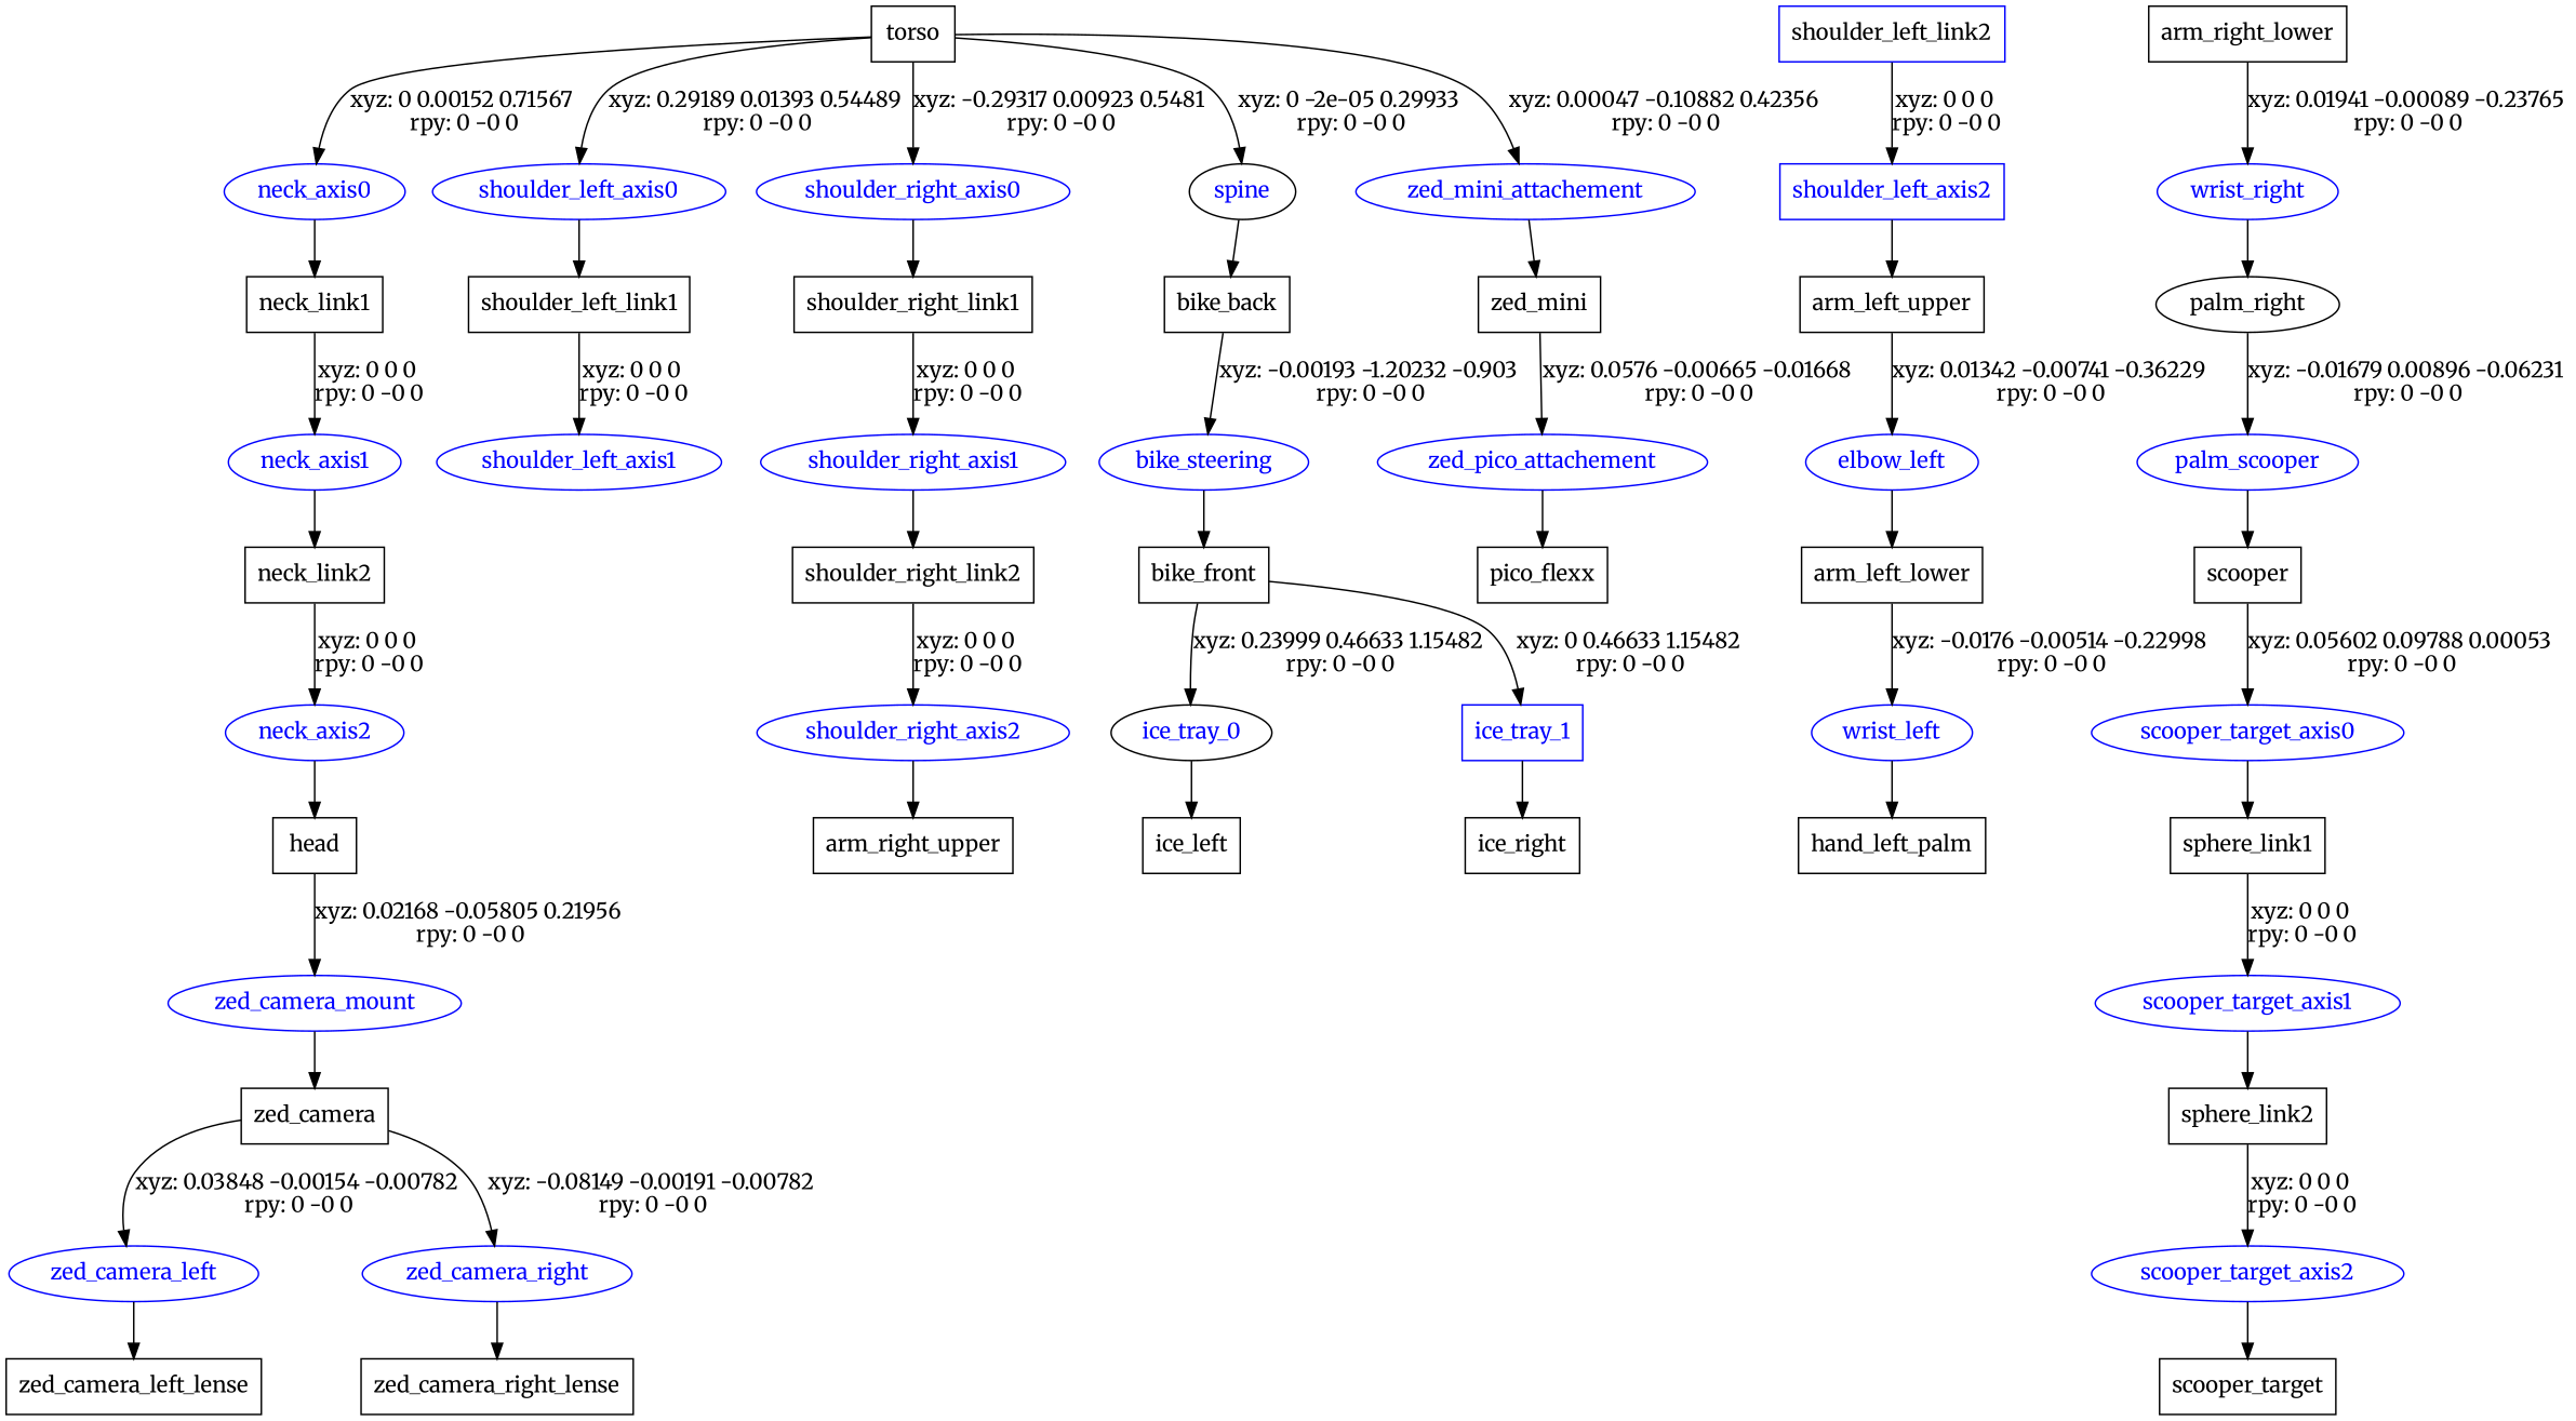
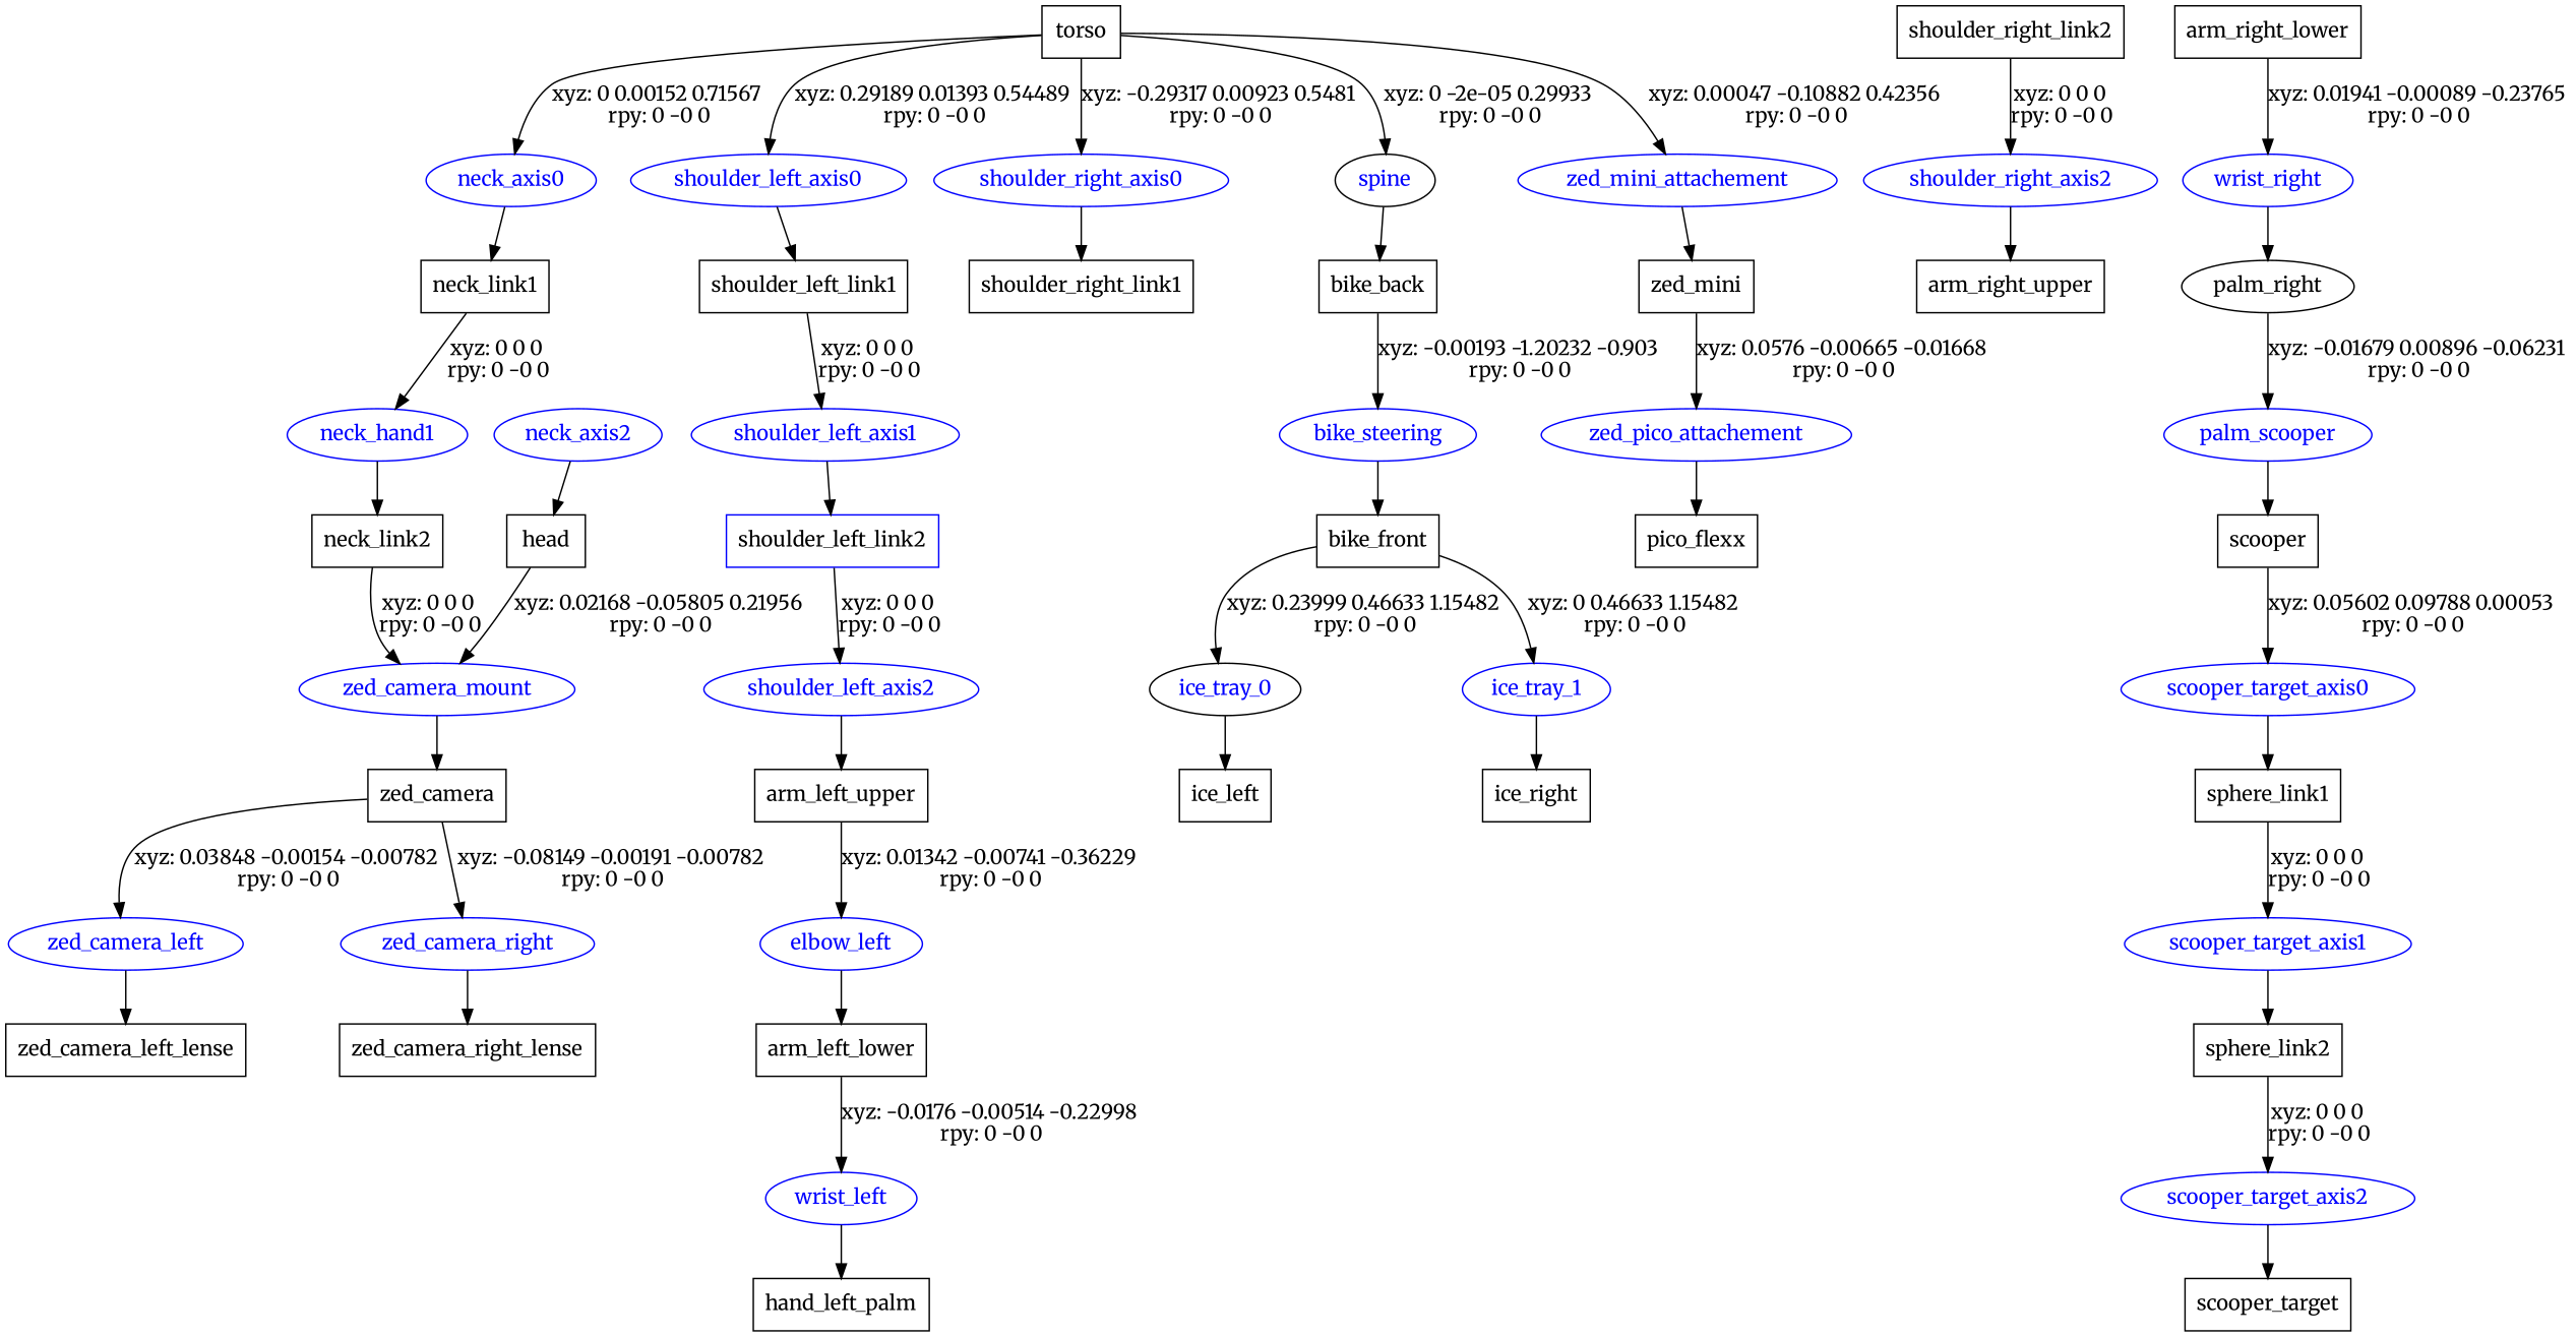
  digraph {
    fontname=Merriweather
    node [fontname=Merriweather shape=box]
    edge [fontname=Merriweather]
    n1 [label=torso]
    neck_axis0 [color=blue fontcolor=blue shape=ellipse]
    shoulder_left_axis0 [color=blue fontcolor=blue shape=ellipse]
    shoulder_right_axis0 [color=blue fontcolor=blue shape=ellipse]
    spine [color=black fontcolor=blue shape=ellipse]
    zed_mini_attachement [color=blue fontcolor=blue shape=ellipse]
    n7 [label=neck_link1]
    n8 [label=shoulder_left_link1]
    n9 [label=shoulder_right_link1]
    n10 [label=bike_back]
    n11 [label=zed_mini]
-   neck_axis1 [color=blue fontcolor=blue shape=ellipse]
+   neck_axis1 [color=blue fontcolor=blue shape=ellipse label=neck_hand1]
    n13 [label=neck_link2]
    neck_axis2 [color=blue fontcolor=blue shape=ellipse]
    n15 [label=head]
    zed_camera_mount [color=blue fontcolor=blue shape=ellipse]
    n17 [label=zed_camera]
    zed_camera_left [color=blue fontcolor=blue shape=ellipse]
    zed_camera_right [color=blue fontcolor=blue shape=ellipse]
    n20 [label=zed_camera_left_lense]
    n21 [label=zed_camera_right_lense]
    shoulder_left_axis1 [color=blue fontcolor=blue shape=ellipse]
    n23 [color=blue label=shoulder_left_link2]
-   shoulder_left_axis2 [color=blue fontcolor=blue]
+   shoulder_left_axis2 [color=blue fontcolor=blue shape=ellipse]
    n25 [label=arm_left_upper]
    elbow_left [color=blue fontcolor=blue shape=ellipse]
    n27 [label=arm_left_lower]
    wrist_left [color=blue fontcolor=blue shape=ellipse]
    n29 [label=hand_left_palm]
-   shoulder_right_axis1 [color=blue fontcolor=blue shape=ellipse]
    n31 [label=shoulder_right_link2]
    shoulder_right_axis2 [color=blue fontcolor=blue shape=ellipse]
    n33 [label=arm_right_upper]
    n34 [label=arm_right_lower]
    wrist_right [color=blue fontcolor=blue shape=ellipse]
    n36 [label=palm_right shape=ellipse]
    palm_scooper [color=blue fontcolor=blue shape=ellipse]
    n38 [label=scooper]
    scooper_target_axis0 [color=blue fontcolor=blue shape=ellipse]
    n40 [label=sphere_link1]
    scooper_target_axis1 [color=blue fontcolor=blue shape=ellipse]
    n42 [label=sphere_link2]
    scooper_target_axis2 [color=blue fontcolor=blue shape=ellipse]
    n44 [label=scooper_target]
    bike_steering [color=blue fontcolor=blue shape=ellipse]
    n46 [label=bike_front]
    ice_tray_0 [color=black fontcolor=blue shape=ellipse]
-   ice_tray_1 [color=blue fontcolor=blue]
+   ice_tray_1 [color=blue fontcolor=blue shape=ellipse]
    n49 [label=ice_left]
    n50 [label=ice_right]
    zed_pico_attachement [color=blue fontcolor=blue shape=ellipse]
    n52 [label=pico_flexx]
    n1 -> neck_axis0 [label="xyz: 0 0.00152 0.71567 \nrpy: 0 -0 0"]
    n1 -> shoulder_left_axis0 [label="xyz: 0.29189 0.01393 0.54489 \nrpy: 0 -0 0"]
    n1 -> shoulder_right_axis0 [label="xyz: -0.29317 0.00923 0.5481 \nrpy: 0 -0 0"]
    n1 -> spine [label="xyz: 0 -2e-05 0.29933 \nrpy: 0 -0 0"]
    n1 -> zed_mini_attachement [label="xyz: 0.00047 -0.10882 0.42356 \nrpy: 0 -0 0"]
    neck_axis0 -> n7
    shoulder_left_axis0 -> n8
    shoulder_right_axis0 -> n9
    spine -> n10
    zed_mini_attachement -> n11
    n7 -> neck_axis1 [label="xyz: 0 0 0 \nrpy: 0 -0 0"]
    n8 -> shoulder_left_axis1 [label="xyz: 0 0 0 \nrpy: 0 -0 0"]
-   n9 -> shoulder_right_axis1 [label="xyz: 0 0 0 \nrpy: 0 -0 0"]
    n10 -> bike_steering [label="xyz: -0.00193 -1.20232 -0.903 \nrpy: 0 -0 0"]
    n11 -> zed_pico_attachement [label="xyz: 0.0576 -0.00665 -0.01668 \nrpy: 0 -0 0"]
    neck_axis1 -> n13
-   n13 -> neck_axis2 [label="xyz: 0 0 0 \nrpy: 0 -0 0"]
+   n13 -> zed_camera_mount [label="xyz: 0 0 0 \nrpy: 0 -0 0"]
    neck_axis2 -> n15
    n15 -> zed_camera_mount [label="xyz: 0.02168 -0.05805 0.21956 \nrpy: 0 -0 0"]
    zed_camera_mount -> n17
    n17 -> zed_camera_left [label="xyz: 0.03848 -0.00154 -0.00782 \nrpy: 0 -0 0"]
    n17 -> zed_camera_right [label="xyz: -0.08149 -0.00191 -0.00782 \nrpy: 0 -0 0"]
    zed_camera_left -> n20
    zed_camera_right -> n21
+   shoulder_left_axis1 -> n23
    n23 -> shoulder_left_axis2 [label="xyz: 0 0 0 \nrpy: 0 -0 0"]
    shoulder_left_axis2 -> n25
    n25 -> elbow_left [label="xyz: 0.01342 -0.00741 -0.36229 \nrpy: 0 -0 0"]
    elbow_left -> n27
    n27 -> wrist_left [label="xyz: -0.0176 -0.00514 -0.22998 \nrpy: 0 -0 0"]
    wrist_left -> n29
-   shoulder_right_axis1 -> n31
    n31 -> shoulder_right_axis2 [label="xyz: 0 0 0 \nrpy: 0 -0 0"]
    shoulder_right_axis2 -> n33
    n34 -> wrist_right [label="xyz: 0.01941 -0.00089 -0.23765 \nrpy: 0 -0 0"]
    wrist_right -> n36
    n36 -> palm_scooper [label="xyz: -0.01679 0.00896 -0.06231 \nrpy: 0 -0 0"]
    palm_scooper -> n38
    n38 -> scooper_target_axis0 [label="xyz: 0.05602 0.09788 0.00053 \nrpy: 0 -0 0"]
    scooper_target_axis0 -> n40
    n40 -> scooper_target_axis1 [label="xyz: 0 0 0 \nrpy: 0 -0 0"]
    scooper_target_axis1 -> n42
    n42 -> scooper_target_axis2 [label="xyz: 0 0 0 \nrpy: 0 -0 0"]
    scooper_target_axis2 -> n44
    bike_steering -> n46
    n46 -> ice_tray_0 [label="xyz: 0.23999 0.46633 1.15482 \nrpy: 0 -0 0"]
    n46 -> ice_tray_1 [label="xyz: 0 0.46633 1.15482 \nrpy: 0 -0 0"]
    ice_tray_0 -> n49
    ice_tray_1 -> n50
    zed_pico_attachement -> n52
  }
